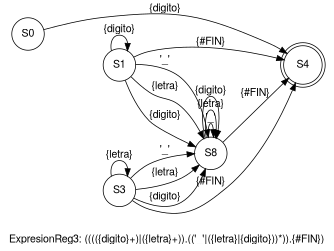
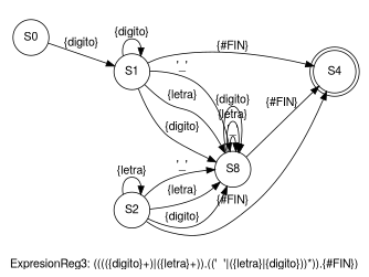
  digraph {
    fontname="Helvetica,Arial,sans-serif"
    label="ExpresionReg3: (((({digito}+)|({letra}+)).(('_'|({letra}|{digito}))*)).{#FIN})"
    rankdir=LR
    node [fontname="Helvetica,Arial,sans-serif" shape=circle]
    edge [fontname="Helvetica,Arial,sans-serif"]
    S4 [shape=doublecircle]
    S0
    S1
    n4 [label=S8]
-   S2 [label=S3]
-   S0 -> S4 [label="{digito}"]
+   S2
+   S0 -> S1 [label="{digito}"]
    S1 -> S4 [label="{#FIN}"]
    S1 -> S1 [label="{digito}"]
    S1 -> n4 [label="'_'"]
    S1 -> n4 [label="{letra}"]
    S1 -> n4 [label="{digito}"]
    n4 -> S4 [label="{#FIN}"]
    n4 -> n4 [label="'_'"]
    n4 -> n4 [label="{letra}"]
    n4 -> n4 [label="{digito}"]
    S2 -> S4 [label="{#FIN}"]
    S2 -> n4 [label="'_'"]
    S2 -> n4 [label="{letra}"]
    S2 -> n4 [label="{digito}"]
    S2 -> S2 [label="{letra}"]
  }
